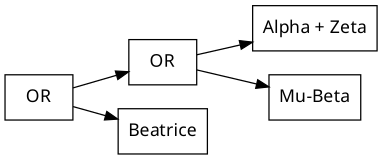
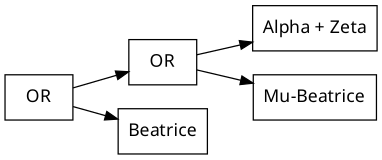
  digraph {
    rankdir=LR
    splines=spline
    node [fontname=Sans shape=record]
    n1 [label=OR]
    n2 [label=OR]
    n3 [label=Beatrice]
    n4 [label="Alpha + Zeta"]
-   n5 [label="Mu-Beta"]
+   n5 [label="Mu-Beatrice"]
    n1 -> n2
    n1 -> n3
    n2 -> n4
    n2 -> n5
  }
